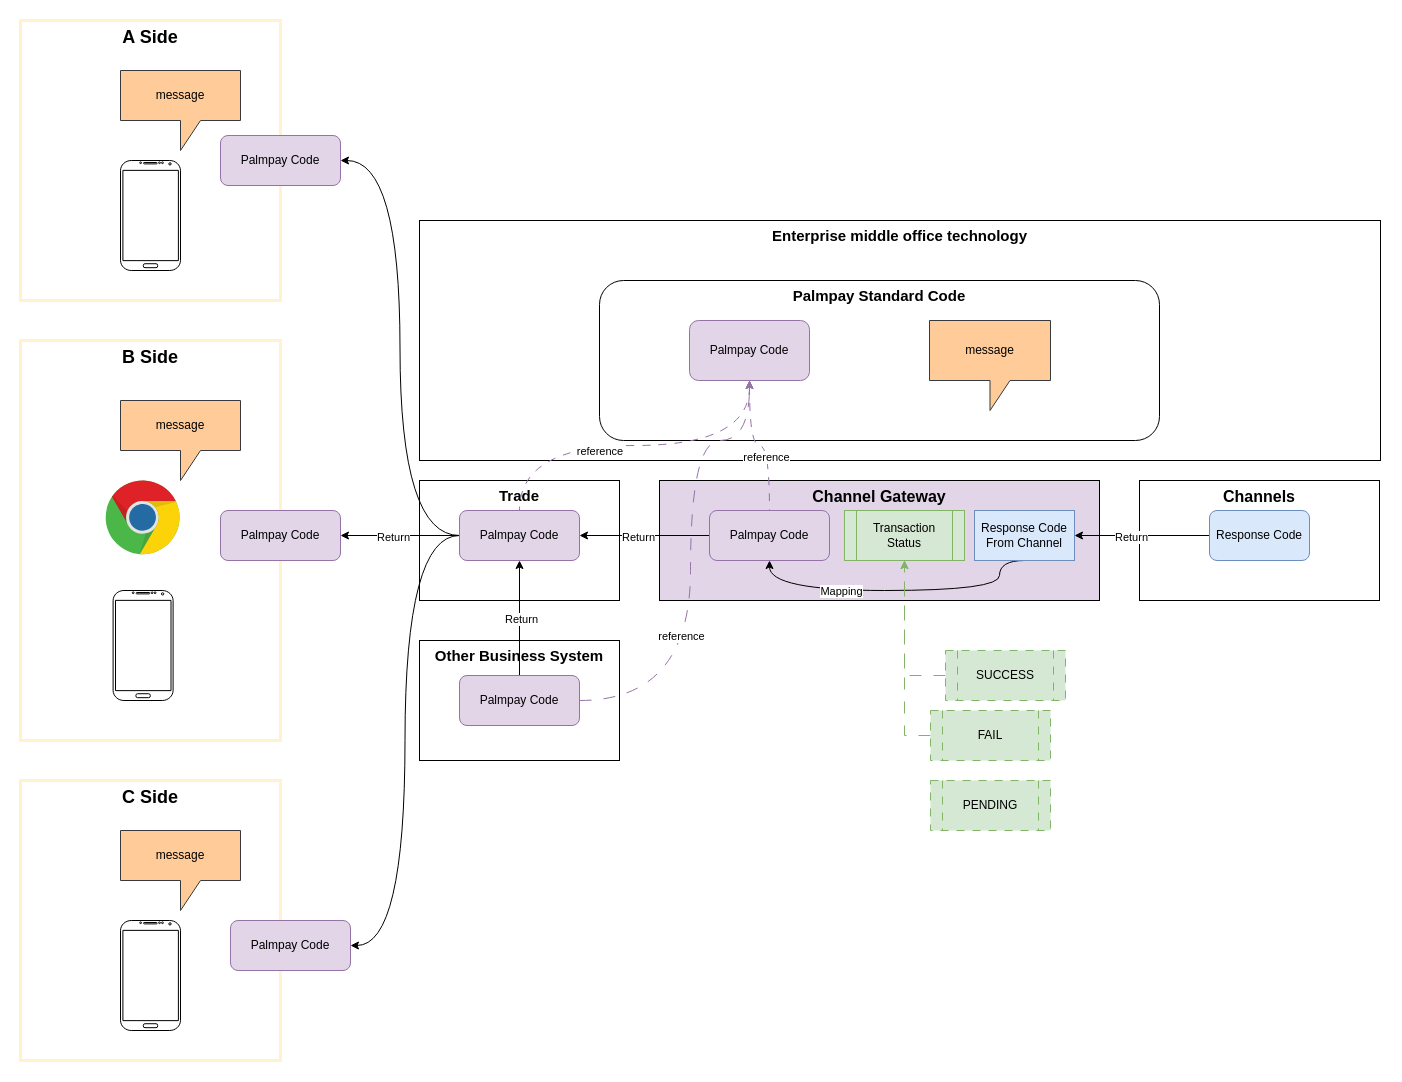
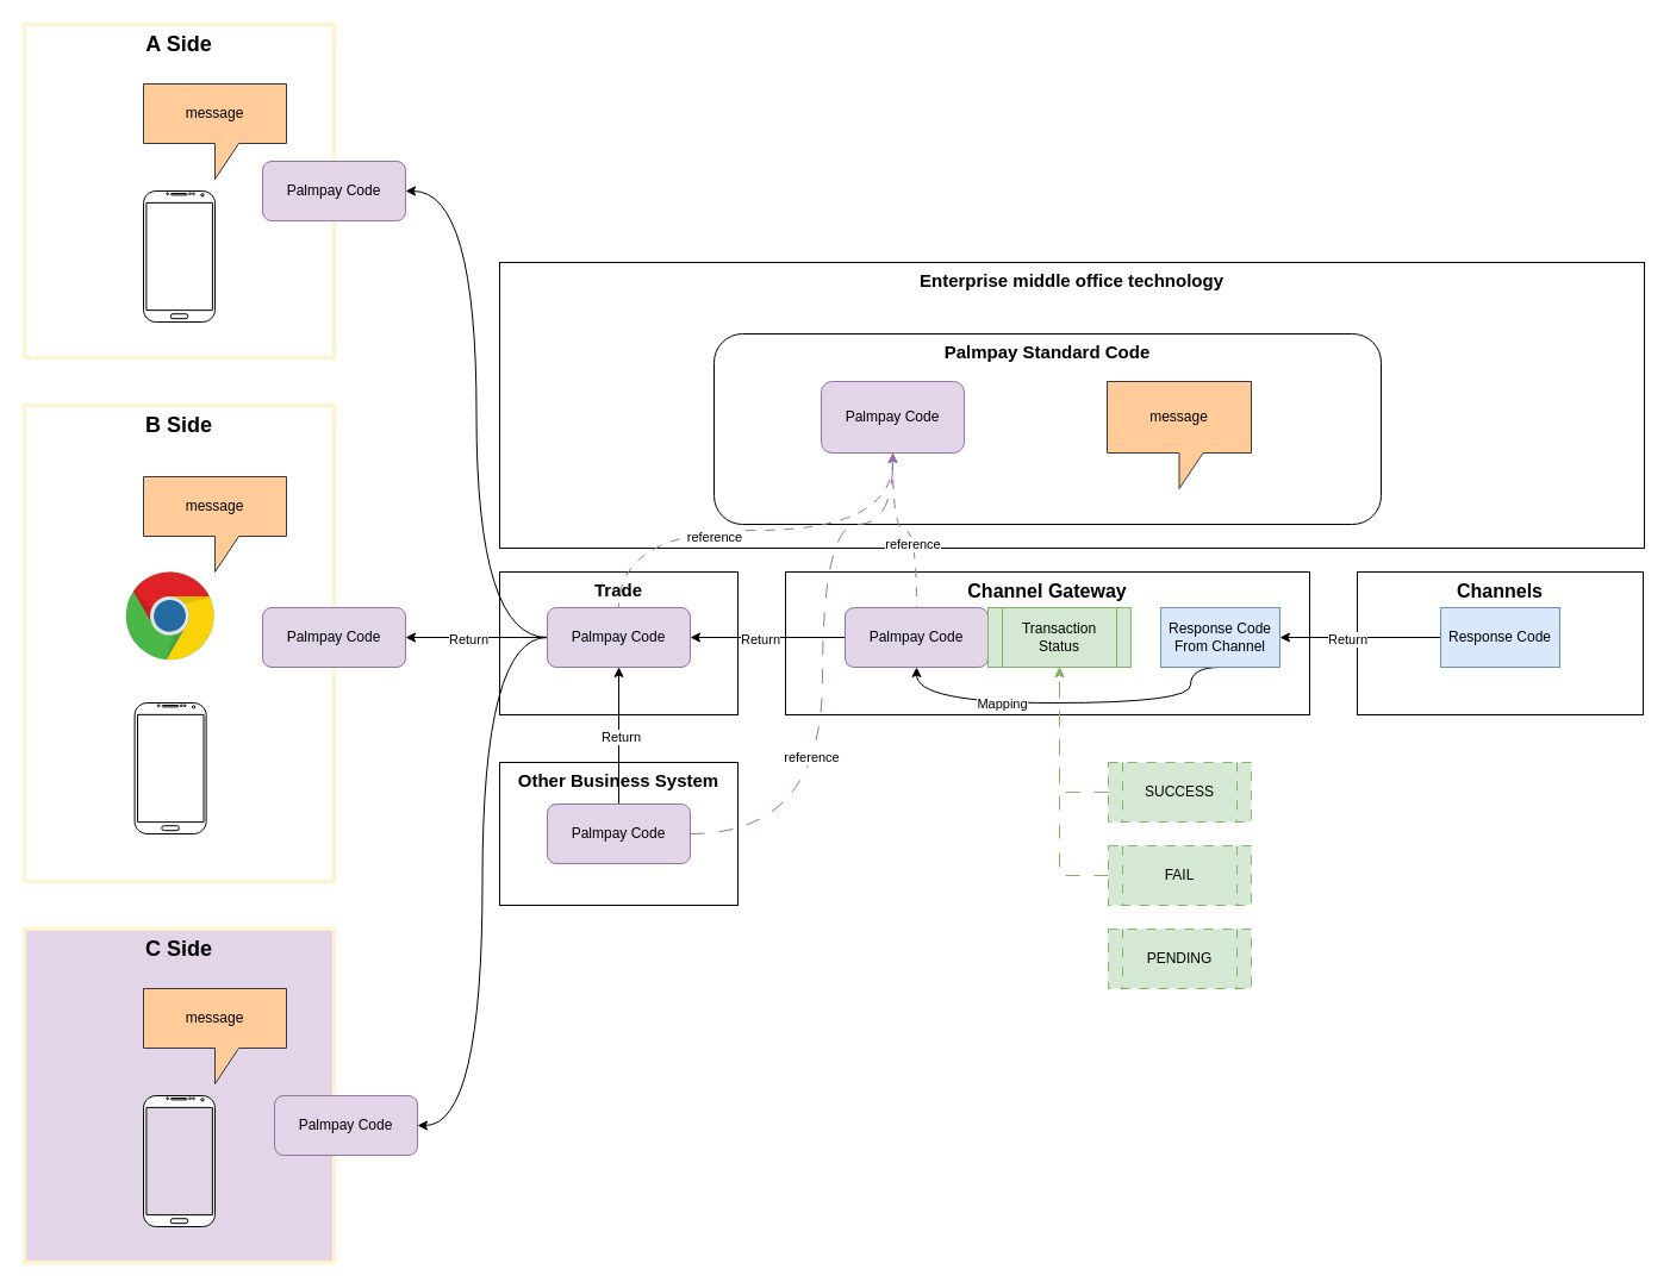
  <mxCell id="0" />
  <mxCell id="1" parent="0" />
  <mxCell id="2" value="Enterprise middle office technology" style="rounded=0;whiteSpace=wrap;html=1;verticalAlign=top;fontStyle=1;fontSize=15;" vertex="1" parent="1"><mxGeometry x="419" y="220" width="961" height="240" as="geometry" /></mxCell>
- <mxCell id="3" value="C Side" style="rounded=0;whiteSpace=wrap;html=1;fontStyle=1;verticalAlign=top;fontSize=18;strokeColor=#FFF2CC;strokeWidth=3;" vertex="1" parent="1"><mxGeometry x="20" y="780" width="260" height="280" as="geometry" /></mxCell>
+ <mxCell id="3" value="C Side" style="rounded=0;whiteSpace=wrap;html=1;fontStyle=1;verticalAlign=top;fontSize=18;strokeColor=#FFF2CC;strokeWidth=3;fillColor=#e1d5e7;" vertex="1" parent="1"><mxGeometry x="20" y="780" width="260" height="280" as="geometry" /></mxCell>
  <mxCell id="4" value="B Side" style="rounded=0;whiteSpace=wrap;html=1;verticalAlign=top;fontStyle=1;fontSize=18;strokeColor=#FFF2CC;strokeWidth=3;" vertex="1" parent="1"><mxGeometry x="20" y="340" width="260" height="400" as="geometry" /></mxCell>
  <mxCell id="5" value="A Side" style="rounded=0;whiteSpace=wrap;html=1;fontStyle=1;verticalAlign=top;fontSize=18;strokeColor=#FFF2CC;strokeWidth=3;" vertex="1" parent="1"><mxGeometry x="20" width="260" height="280" as="geometry" y="20" /></mxCell>
  <mxCell id="6" value="Trade" style="rounded=0;whiteSpace=wrap;html=1;verticalAlign=top;fontStyle=1;fontSize=15;" vertex="1" parent="1"><mxGeometry x="419" y="480" width="200" height="120" as="geometry" /></mxCell>
  <mxCell id="7" value="Other Business System" style="rounded=0;whiteSpace=wrap;html=1;verticalAlign=top;fontStyle=1;fontSize=15;" vertex="1" parent="1"><mxGeometry x="419" y="640" width="200" height="120" as="geometry" /></mxCell>
- <mxCell id="8" value="Channel Gateway" style="rounded=0;whiteSpace=wrap;html=1;verticalAlign=top;fontSize=16;fontStyle=1;fillColor=#e1d5e7;" vertex="1" parent="1"><mxGeometry x="659" y="480" width="440" height="120" as="geometry" /></mxCell>
+ <mxCell id="8" value="Channel Gateway" style="rounded=0;whiteSpace=wrap;html=1;verticalAlign=top;fontSize=16;fontStyle=1" vertex="1" parent="1"><mxGeometry x="659" y="480" width="440" height="120" as="geometry" /></mxCell>
  <mxCell id="9" style="edgeStyle=orthogonalEdgeStyle;rounded=0;orthogonalLoop=1;jettySize=auto;html=1;entryX=0.5;entryY=1;entryDx=0;entryDy=0;exitX=0.5;exitY=1;exitDx=0;exitDy=0;curved=1;" edge="1" parent="1" source="11" target="25"><mxGeometry relative="1" as="geometry"><Array as="points"><mxPoint x="999" y="590" /><mxPoint x="769" y="590" /></Array></mxGeometry></mxCell>
  <mxCell id="10" value="Mapping" style="edgeLabel;html=1;align=center;verticalAlign=middle;resizable=0;points=[];" vertex="1" connectable="0" parent="9"><mxGeometry x="0.117" y="2" relative="1" as="geometry"><mxPoint x="-38" y="-2" as="offset" /></mxGeometry></mxCell>
  <mxCell id="11" value="Response Code&lt;br&gt;From Channel" style="rounded=0;whiteSpace=wrap;html=1;fillColor=#dae8fc;strokeColor=#6c8ebf;" vertex="1" parent="1"><mxGeometry x="974" y="510" width="100" height="50" as="geometry" /></mxCell>
  <mxCell id="12" value="Channels" style="rounded=0;whiteSpace=wrap;html=1;verticalAlign=top;fontSize=16;fontStyle=1" vertex="1" parent="1"><mxGeometry x="1139" y="480" width="240" height="120" as="geometry" /></mxCell>
  <mxCell id="13" value="" style="verticalLabelPosition=bottom;verticalAlign=top;html=1;shadow=0;dashed=0;strokeWidth=1;shape=mxgraph.android.phone2;strokeColor=#000000;" vertex="1" parent="1"><mxGeometry x="120" y="160" width="60" height="110" as="geometry" /></mxCell>
  <mxCell id="14" style="edgeStyle=orthogonalEdgeStyle;rounded=0;orthogonalLoop=1;jettySize=auto;html=1;entryX=1;entryY=0.5;entryDx=0;entryDy=0;" edge="1" parent="1" source="16" target="11"><mxGeometry relative="1" as="geometry" /></mxCell>
  <mxCell id="15" value="Return" style="edgeLabel;html=1;align=center;verticalAlign=middle;resizable=0;points=[];" vertex="1" connectable="0" parent="14"><mxGeometry x="0.175" y="1" relative="1" as="geometry"><mxPoint as="offset" /></mxGeometry></mxCell>
- <mxCell id="16" value="Response Code" style="whiteSpace=wrap;html=1;fillColor=#dae8fc;strokeColor=#6c8ebf;rounded=1;" vertex="1" parent="1"><mxGeometry x="1209" y="510" width="100" height="50" as="geometry" /></mxCell>
+ <mxCell id="16" value="Response Code" style="rounded=0;whiteSpace=wrap;html=1;fillColor=#dae8fc;strokeColor=#6c8ebf;" vertex="1" parent="1"><mxGeometry x="1209" y="510" width="100" height="50" as="geometry" /></mxCell>
  <mxCell id="17" value="Palmpay Standard Code" style="rounded=1;whiteSpace=wrap;html=1;verticalAlign=top;fontStyle=1;fontSize=15;" vertex="1" parent="1"><mxGeometry x="599" y="280" width="560" height="160" as="geometry" /></mxCell>
  <mxCell id="18" style="edgeStyle=orthogonalEdgeStyle;rounded=0;orthogonalLoop=1;jettySize=auto;html=1;entryX=0.5;entryY=0;entryDx=0;entryDy=0;curved=1;endArrow=none;endFill=0;startArrow=classic;startFill=1;exitX=0.5;exitY=1;exitDx=0;exitDy=0;dashed=1;dashPattern=8 8;fillColor=#e1d5e7;strokeColor=#9673a6;" edge="1" parent="1" source="22" target="38"><mxGeometry relative="1" as="geometry" /></mxCell>
  <mxCell id="19" value="reference&amp;nbsp;" style="edgeLabel;html=1;align=center;verticalAlign=middle;resizable=0;points=[];" vertex="1" connectable="0" parent="18"><mxGeometry x="0.189" y="5" relative="1" as="geometry"><mxPoint as="offset" /></mxGeometry></mxCell>
  <mxCell id="20" style="edgeStyle=orthogonalEdgeStyle;rounded=0;orthogonalLoop=1;jettySize=auto;html=1;entryX=0.5;entryY=0;entryDx=0;entryDy=0;curved=1;endArrow=none;endFill=0;startArrow=classic;startFill=1;dashed=1;dashPattern=8 8;fillColor=#e1d5e7;strokeColor=#9673a6;" edge="1" parent="1" source="22" target="25"><mxGeometry relative="1" as="geometry" /></mxCell>
  <mxCell id="21" value="reference" style="edgeLabel;html=1;align=center;verticalAlign=middle;resizable=0;points=[];" vertex="1" connectable="0" parent="20"><mxGeometry x="0.28" y="-4" relative="1" as="geometry"><mxPoint as="offset" /></mxGeometry></mxCell>
  <mxCell id="22" value="Palmpay Code" style="rounded=1;whiteSpace=wrap;html=1;fillColor=#e1d5e7;strokeColor=#9673a6;" vertex="1" parent="1"><mxGeometry x="689" y="320" width="120" height="60" as="geometry" /></mxCell>
  <mxCell id="23" style="edgeStyle=orthogonalEdgeStyle;rounded=0;orthogonalLoop=1;jettySize=auto;html=1;entryX=1;entryY=0.5;entryDx=0;entryDy=0;" edge="1" parent="1" source="25" target="38"><mxGeometry relative="1" as="geometry" /></mxCell>
  <mxCell id="24" value="Return" style="edgeLabel;html=1;align=center;verticalAlign=middle;resizable=0;points=[];" vertex="1" connectable="0" parent="23"><mxGeometry x="0.108" y="1" relative="1" as="geometry"><mxPoint as="offset" /></mxGeometry></mxCell>
  <mxCell id="25" value="Palmpay Code" style="rounded=1;whiteSpace=wrap;html=1;fillColor=#e1d5e7;strokeColor=#9673a6;" vertex="1" parent="1"><mxGeometry x="709" y="510" width="120" height="50" as="geometry" /></mxCell>
- <mxCell id="26" value="Transaction&lt;br&gt;Status" style="shape=process;whiteSpace=wrap;html=1;backgroundOutline=1;fillColor=#d5e8d4;strokeColor=#82b366;" vertex="1" parent="1"><mxGeometry x="844" y="510" width="120" height="50" as="geometry" /></mxCell>
+ <mxCell id="26" value="Transaction&lt;br&gt;Status" style="shape=process;whiteSpace=wrap;html=1;backgroundOutline=1;fillColor=#d5e8d4;strokeColor=#82b366;" vertex="1" parent="1"><mxGeometry x="829" y="510" width="120" height="50" as="geometry" /></mxCell>
  <mxCell id="27" value="" style="dashed=0;outlineConnect=0;html=1;align=center;labelPosition=center;verticalLabelPosition=bottom;verticalAlign=top;shape=mxgraph.weblogos.chrome" vertex="1" parent="1"><mxGeometry x="105.2" y="480" width="74.8" height="75.4" as="geometry" /></mxCell>
  <mxCell id="28" value="" style="verticalLabelPosition=bottom;verticalAlign=top;html=1;shadow=0;dashed=0;strokeWidth=1;shape=mxgraph.android.phone2;strokeColor=#000000;" vertex="1" parent="1"><mxGeometry x="112.6" y="590" width="60" height="110" as="geometry" /></mxCell>
  <mxCell id="29" value="message" style="shape=callout;whiteSpace=wrap;html=1;perimeter=calloutPerimeter;fillColor=#ffcc99;strokeColor=#36393d;" vertex="1" parent="1"><mxGeometry x="120" y="70" width="120" height="80" as="geometry" /></mxCell>
  <mxCell id="30" value="message" style="shape=callout;whiteSpace=wrap;html=1;perimeter=calloutPerimeter;fillColor=#ffcc99;strokeColor=#36393d;" vertex="1" parent="1"><mxGeometry x="120" y="400" width="120" height="80" as="geometry" /></mxCell>
  <mxCell id="31" value="" style="verticalLabelPosition=bottom;verticalAlign=top;html=1;shadow=0;dashed=0;strokeWidth=1;shape=mxgraph.android.phone2;strokeColor=#000000;" vertex="1" parent="1"><mxGeometry x="120" y="920" width="60" height="110" as="geometry" /></mxCell>
  <mxCell id="32" value="message" style="shape=callout;whiteSpace=wrap;html=1;perimeter=calloutPerimeter;fillColor=#ffcc99;strokeColor=#36393d;" vertex="1" parent="1"><mxGeometry x="120" y="830" width="120" height="80" as="geometry" /></mxCell>
  <mxCell id="33" value="Palmpay Code" style="rounded=1;whiteSpace=wrap;html=1;fillColor=#e1d5e7;strokeColor=#9673a6;" vertex="1" parent="1"><mxGeometry x="230" y="920" width="120" height="50" as="geometry" /></mxCell>
  <mxCell id="34" style="edgeStyle=orthogonalEdgeStyle;rounded=0;orthogonalLoop=1;jettySize=auto;html=1;entryX=1;entryY=0.5;entryDx=0;entryDy=0;" edge="1" parent="1" source="38" target="39"><mxGeometry relative="1" as="geometry" /></mxCell>
  <mxCell id="35" value="Return" style="edgeLabel;html=1;align=center;verticalAlign=middle;resizable=0;points=[];" vertex="1" connectable="0" parent="34"><mxGeometry x="0.126" y="1" relative="1" as="geometry"><mxPoint as="offset" /></mxGeometry></mxCell>
  <mxCell id="36" style="edgeStyle=orthogonalEdgeStyle;rounded=0;orthogonalLoop=1;jettySize=auto;html=1;entryX=1;entryY=0.5;entryDx=0;entryDy=0;curved=1;" edge="1" parent="1" source="38" target="40"><mxGeometry relative="1" as="geometry" /></mxCell>
  <mxCell id="37" style="edgeStyle=orthogonalEdgeStyle;rounded=0;orthogonalLoop=1;jettySize=auto;html=1;entryX=1;entryY=0.5;entryDx=0;entryDy=0;exitX=0;exitY=0.5;exitDx=0;exitDy=0;curved=1;" edge="1" parent="1" source="38" target="33"><mxGeometry relative="1" as="geometry" /></mxCell>
  <mxCell id="38" value="Palmpay Code" style="rounded=1;whiteSpace=wrap;html=1;fillColor=#e1d5e7;strokeColor=#9673a6;" vertex="1" parent="1"><mxGeometry x="459" y="510" width="120" height="50" as="geometry" /></mxCell>
  <mxCell id="39" value="Palmpay Code" style="rounded=1;whiteSpace=wrap;html=1;fillColor=#e1d5e7;strokeColor=#9673a6;" vertex="1" parent="1"><mxGeometry x="220" y="510" width="120" height="50" as="geometry" /></mxCell>
  <mxCell id="40" value="Palmpay Code" style="rounded=1;whiteSpace=wrap;html=1;fillColor=#e1d5e7;strokeColor=#9673a6;" vertex="1" parent="1"><mxGeometry x="220" y="135" width="120" height="50" as="geometry" /></mxCell>
  <mxCell id="41" style="edgeStyle=orthogonalEdgeStyle;rounded=0;orthogonalLoop=1;jettySize=auto;html=1;entryX=0.5;entryY=1;entryDx=0;entryDy=0;" edge="1" parent="1" source="45" target="38"><mxGeometry relative="1" as="geometry" /></mxCell>
  <mxCell id="42" value="Return" style="edgeLabel;html=1;align=center;verticalAlign=middle;resizable=0;points=[];" vertex="1" connectable="0" parent="41"><mxGeometry x="-0.009" y="-1" relative="1" as="geometry"><mxPoint as="offset" /></mxGeometry></mxCell>
  <mxCell id="43" style="edgeStyle=orthogonalEdgeStyle;rounded=0;orthogonalLoop=1;jettySize=auto;html=1;entryX=0.5;entryY=1;entryDx=0;entryDy=0;curved=1;dashed=1;fillColor=#e1d5e7;strokeColor=#9673a6;dashPattern=12 12;" edge="1" parent="1" source="45" target="22"><mxGeometry relative="1" as="geometry"><Array as="points"><mxPoint x="690" y="700" /><mxPoint x="690" y="440" /><mxPoint x="749" y="440" /></Array></mxGeometry></mxCell>
  <mxCell id="44" value="reference" style="edgeLabel;html=1;align=center;verticalAlign=middle;resizable=0;points=[];" vertex="1" connectable="0" parent="43"><mxGeometry x="-0.282" y="10" relative="1" as="geometry"><mxPoint as="offset" /></mxGeometry></mxCell>
  <mxCell id="45" value="Palmpay Code" style="rounded=1;whiteSpace=wrap;html=1;fillColor=#e1d5e7;strokeColor=#9673a6;" vertex="1" parent="1"><mxGeometry x="459" y="675" width="120" height="50" as="geometry" /></mxCell>
  <mxCell id="46" value="message" style="shape=callout;whiteSpace=wrap;html=1;perimeter=calloutPerimeter;fillColor=#ffcc99;strokeColor=#36393d;" vertex="1" parent="1"><mxGeometry x="929" y="320" width="121" height="90" as="geometry" /></mxCell>
  <mxCell id="47" style="edgeStyle=orthogonalEdgeStyle;rounded=0;orthogonalLoop=1;jettySize=auto;html=1;entryX=0.5;entryY=1;entryDx=0;entryDy=0;exitX=0;exitY=0.5;exitDx=0;exitDy=0;dashed=1;dashPattern=12 12;fillColor=#d5e8d4;strokeColor=#82b366;" edge="1" parent="1" source="48" target="26"><mxGeometry relative="1" as="geometry" /></mxCell>
- <mxCell id="48" value="SUCCESS" style="shape=process;whiteSpace=wrap;html=1;backgroundOutline=1;fillColor=#d5e8d4;strokeColor=#82b366;dashed=1;dashPattern=8 8;" vertex="1" parent="1"><mxGeometry x="945" y="650" width="120" height="50" as="geometry" /></mxCell>
+ <mxCell id="48" value="SUCCESS" style="shape=process;whiteSpace=wrap;html=1;backgroundOutline=1;fillColor=#d5e8d4;strokeColor=#82b366;dashed=1;dashPattern=8 8;" vertex="1" parent="1"><mxGeometry x="930" y="640" width="120" height="50" as="geometry" /></mxCell>
  <mxCell id="49" style="edgeStyle=orthogonalEdgeStyle;rounded=0;orthogonalLoop=1;jettySize=auto;html=1;entryX=0.5;entryY=1;entryDx=0;entryDy=0;exitX=0;exitY=0.5;exitDx=0;exitDy=0;dashed=1;dashPattern=12 12;fillColor=#d5e8d4;strokeColor=#82b366;" edge="1" parent="1" source="50" target="26"><mxGeometry relative="1" as="geometry" /></mxCell>
  <mxCell id="50" value="FAIL" style="shape=process;whiteSpace=wrap;html=1;backgroundOutline=1;fillColor=#d5e8d4;strokeColor=#82b366;dashed=1;dashPattern=8 8;" vertex="1" parent="1"><mxGeometry x="930" y="710" width="120" height="50" as="geometry" /></mxCell>
  <mxCell id="51" value="PENDING" style="shape=process;whiteSpace=wrap;html=1;backgroundOutline=1;fillColor=#d5e8d4;strokeColor=#82b366;dashed=1;dashPattern=8 8;" vertex="1" parent="1"><mxGeometry x="930" y="780" width="120" height="50" as="geometry" /></mxCell>
